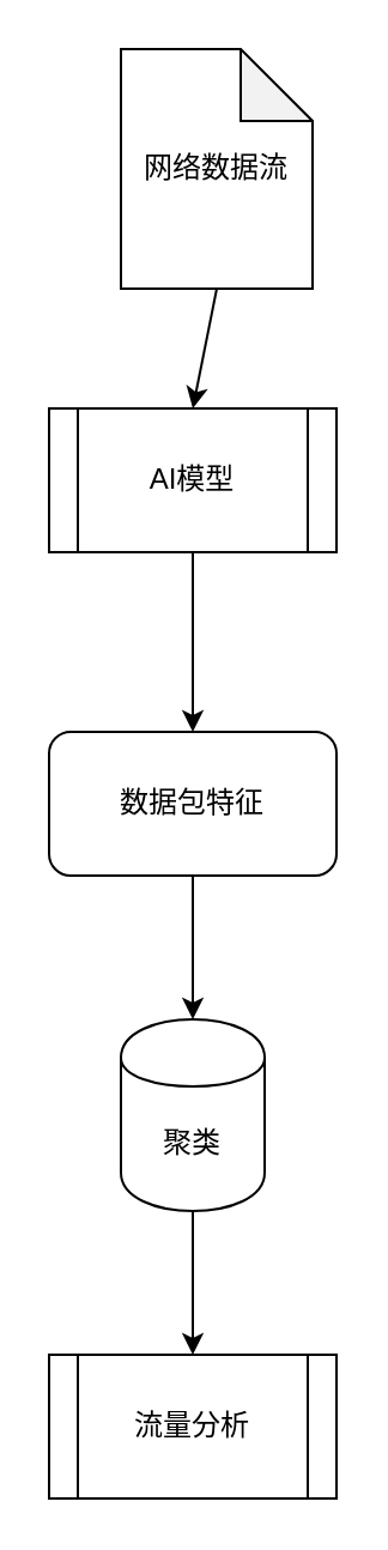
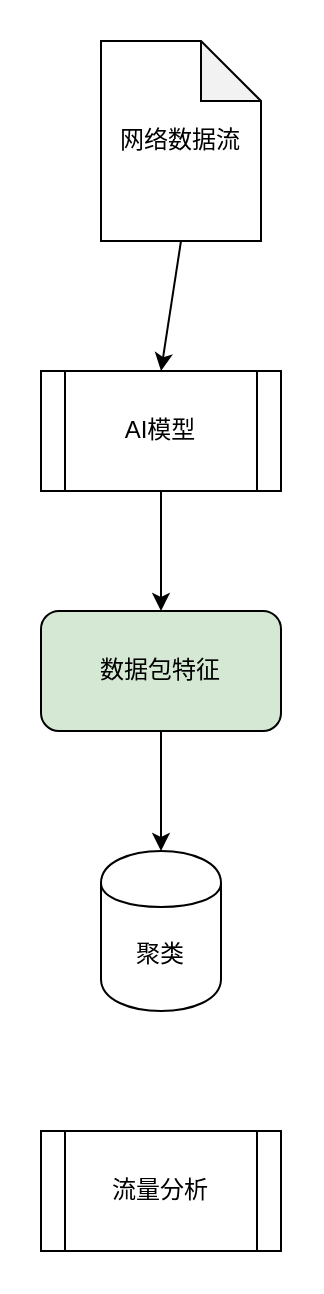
  <mxCell id="0" />
  <mxCell id="1" parent="0" />
  <mxCell id="2" value="网络数据流" style="shape=note;whiteSpace=wrap;html=1;backgroundOutline=1;darkOpacity=0.05;" vertex="1" parent="1"><mxGeometry x="50" y="20" width="80" height="100" as="geometry" /></mxCell>
- <mxCell id="3" value="AI模型" style="shape=process;whiteSpace=wrap;html=1;backgroundOutline=1;" vertex="1" parent="1"><mxGeometry x="20" y="170" width="120" height="60" as="geometry" /></mxCell>
- <mxCell id="4" value="数据包特征" style="rounded=1;whiteSpace=wrap;html=1;" vertex="1" parent="1"><mxGeometry x="20" y="305" width="120" height="60" as="geometry" /></mxCell>
+ <mxCell id="3" value="AI模型" style="shape=process;whiteSpace=wrap;html=1;backgroundOutline=1;" vertex="1" parent="1"><mxGeometry x="20" y="185" width="120" height="60" as="geometry" /></mxCell>
+ <mxCell id="4" value="数据包特征" style="rounded=1;whiteSpace=wrap;html=1;fillColor=#d5e8d4;" vertex="1" parent="1"><mxGeometry x="20" y="305" width="120" height="60" as="geometry" /></mxCell>
  <mxCell id="5" value="聚类" style="shape=cylinder;whiteSpace=wrap;html=1;boundedLbl=1;backgroundOutline=1;" vertex="1" parent="1"><mxGeometry x="50" y="425" width="60" height="80" as="geometry" /></mxCell>
  <mxCell id="6" value="" style="endArrow=classic;html=1;exitX=0.5;exitY=1;exitDx=0;exitDy=0;exitPerimeter=0;entryX=0.5;entryY=0;entryDx=0;entryDy=0;" edge="1" parent="1" source="2" target="3"><mxGeometry width="50" height="50" relative="1" as="geometry"><mxPoint x="200" y="385" as="sourcePoint" /><mxPoint x="250" y="335" as="targetPoint" /></mxGeometry></mxCell>
  <mxCell id="7" value="" style="endArrow=classic;html=1;exitX=0.5;exitY=1;exitDx=0;exitDy=0;entryX=0.5;entryY=0;entryDx=0;entryDy=0;" edge="1" parent="1" source="3" target="4"><mxGeometry width="50" height="50" relative="1" as="geometry"><mxPoint x="90" y="295" as="sourcePoint" /><mxPoint x="140" y="245" as="targetPoint" /></mxGeometry></mxCell>
  <mxCell id="8" value="" style="endArrow=classic;html=1;exitX=0.5;exitY=1;exitDx=0;exitDy=0;entryX=0.5;entryY=0;entryDx=0;entryDy=0;" edge="1" parent="1" source="4" target="5"><mxGeometry width="50" height="50" relative="1" as="geometry"><mxPoint x="110" y="425" as="sourcePoint" /><mxPoint x="160" y="375" as="targetPoint" /></mxGeometry></mxCell>
  <mxCell id="9" value="流量分析" style="shape=process;whiteSpace=wrap;html=1;backgroundOutline=1;" vertex="1" parent="1"><mxGeometry x="20" y="565" width="120" height="60" as="geometry" /></mxCell>
- <mxCell id="10" value="" style="endArrow=classic;html=1;exitX=0.5;exitY=1;exitDx=0;exitDy=0;entryX=0.5;entryY=0;entryDx=0;entryDy=0;" edge="1" parent="1" source="5" target="9"><mxGeometry width="50" height="50" relative="1" as="geometry"><mxPoint x="160" y="545" as="sourcePoint" /><mxPoint x="210" y="495" as="targetPoint" /></mxGeometry></mxCell>
